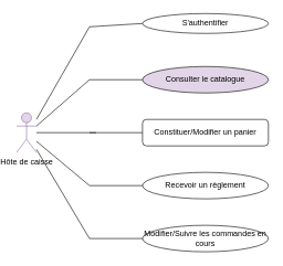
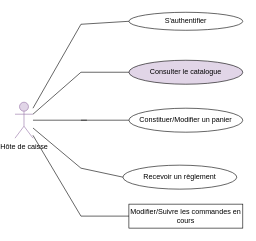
  <mxCell id="0" />
  <mxCell id="1" parent="0" />
  <mxCell id="2" value="Hôte de caisse" style="shape=umlActor;verticalLabelPosition=bottom;labelBackgroundColor=#ffffff;verticalAlign=top;html=1;outlineConnect=0;fillColor=#e1d5e7;strokeColor=#9673a6;" vertex="1" parent="1"><mxGeometry x="20" y="170" width="30" height="60" as="geometry" /></mxCell>
  <mxCell id="3" value="S'authentifier" style="ellipse;whiteSpace=wrap;html=1;" vertex="1" parent="1"><mxGeometry x="210" y="20" width="190" height="30" as="geometry" /></mxCell>
- <mxCell id="4" value="Constituer/Modifier un panier" style="whiteSpace=wrap;html=1;rounded=1;" vertex="1" parent="1"><mxGeometry x="210" y="180" width="190" height="40" as="geometry" /></mxCell>
+ <mxCell id="4" value="Constituer/Modifier un panier" style="ellipse;whiteSpace=wrap;html=1;" vertex="1" parent="1"><mxGeometry x="210" y="180" width="190" height="40" as="geometry" /></mxCell>
  <mxCell id="5" value="Consulter le catalogue" style="ellipse;whiteSpace=wrap;html=1;fillColor=#e1d5e7;" vertex="1" parent="1"><mxGeometry x="210" y="100" width="190" height="40" as="geometry" /></mxCell>
- <mxCell id="6" value="Recevoir un règlement" style="ellipse;whiteSpace=wrap;html=1;" vertex="1" parent="1"><mxGeometry x="210" y="260" width="190" height="40" as="geometry" /></mxCell>
- <mxCell id="7" value="Modifier/Suivre les commandes en cours" style="ellipse;whiteSpace=wrap;html=1;" vertex="1" parent="1"><mxGeometry x="210" y="340" width="190" height="40" as="geometry" /></mxCell>
+ <mxCell id="6" value="Recevoir un règlement" style="ellipse;whiteSpace=wrap;html=1;" vertex="1" parent="1"><mxGeometry x="200" y="275" width="190" height="40" as="geometry" /></mxCell>
+ <mxCell id="7" value="Modifier/Suivre les commandes en cours" style="whiteSpace=wrap;html=1;rounded=0;" vertex="1" parent="1"><mxGeometry x="210" y="340" width="190" height="40" as="geometry" /></mxCell>
  <mxCell id="8" value="" style="endArrow=none;html=1;entryX=0;entryY=0.5;entryDx=0;entryDy=0;" edge="1" parent="1" target="3"><mxGeometry width="50" height="50" relative="1" as="geometry"><mxPoint x="130" y="40" as="sourcePoint" /><mxPoint x="410" y="170" as="targetPoint" /></mxGeometry></mxCell>
  <mxCell id="9" value="" style="endArrow=none;html=1;entryX=0;entryY=0.5;entryDx=0;entryDy=0;" edge="1" parent="1" target="5"><mxGeometry width="50" height="50" relative="1" as="geometry"><mxPoint x="130" y="120" as="sourcePoint" /><mxPoint x="410" y="170" as="targetPoint" /></mxGeometry></mxCell>
  <mxCell id="10" value="" style="endArrow=none;html=1;exitX=0;exitY=0.5;exitDx=0;exitDy=0;" edge="1" parent="1" source="4"><mxGeometry width="50" height="50" relative="1" as="geometry"><mxPoint x="360" y="220" as="sourcePoint" /><mxPoint x="130" y="200" as="targetPoint" /></mxGeometry></mxCell>
  <mxCell id="11" value="" style="endArrow=none;html=1;entryX=0;entryY=0.5;entryDx=0;entryDy=0;" edge="1" parent="1" target="6"><mxGeometry width="50" height="50" relative="1" as="geometry"><mxPoint x="130" y="280" as="sourcePoint" /><mxPoint x="410" y="170" as="targetPoint" /></mxGeometry></mxCell>
  <mxCell id="12" value="" style="endArrow=none;html=1;exitX=0;exitY=0.5;exitDx=0;exitDy=0;" edge="1" parent="1" source="7"><mxGeometry width="50" height="50" relative="1" as="geometry"><mxPoint x="360" y="220" as="sourcePoint" /><mxPoint x="130" y="360" as="targetPoint" /></mxGeometry></mxCell>
  <mxCell id="13" value="" style="endArrow=none;html=1;" edge="1" parent="1"><mxGeometry width="50" height="50" relative="1" as="geometry"><mxPoint x="130" y="40" as="sourcePoint" /><mxPoint x="50" y="180" as="targetPoint" /></mxGeometry></mxCell>
  <mxCell id="14" value="" style="endArrow=none;html=1;exitX=1;exitY=0.333;exitDx=0;exitDy=0;exitPerimeter=0;" edge="1" parent="1" source="2"><mxGeometry width="50" height="50" relative="1" as="geometry"><mxPoint x="360" y="220" as="sourcePoint" /><mxPoint x="130" y="120" as="targetPoint" /></mxGeometry></mxCell>
  <mxCell id="15" value="" style="endArrow=none;html=1;" edge="1" parent="1" target="2"><mxGeometry width="50" height="50" relative="1" as="geometry"><mxPoint x="140" y="200" as="sourcePoint" /><mxPoint x="410" y="170" as="targetPoint" /></mxGeometry></mxCell>
  <mxCell id="16" value="" style="endArrow=none;html=1;" edge="1" parent="1"><mxGeometry width="50" height="50" relative="1" as="geometry"><mxPoint x="50" y="213" as="sourcePoint" /><mxPoint x="130" y="280" as="targetPoint" /></mxGeometry></mxCell>
  <mxCell id="17" value="" style="endArrow=none;html=1;" edge="1" parent="1" source="2"><mxGeometry width="50" height="50" relative="1" as="geometry"><mxPoint x="360" y="220" as="sourcePoint" /><mxPoint x="130" y="360" as="targetPoint" /></mxGeometry></mxCell>
